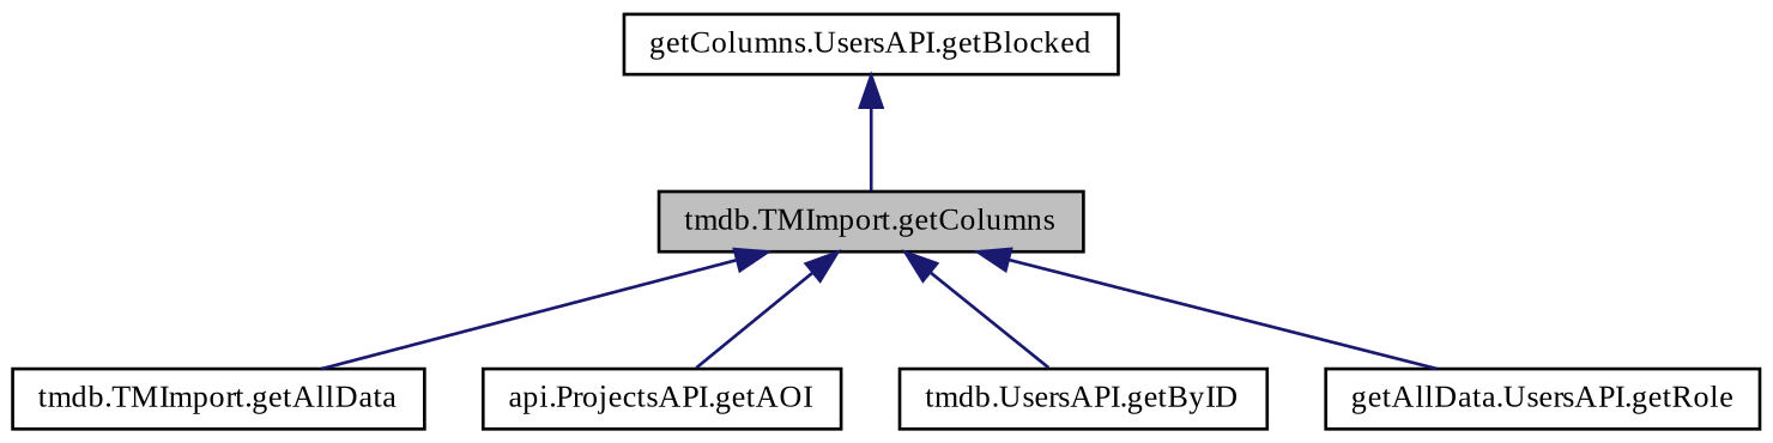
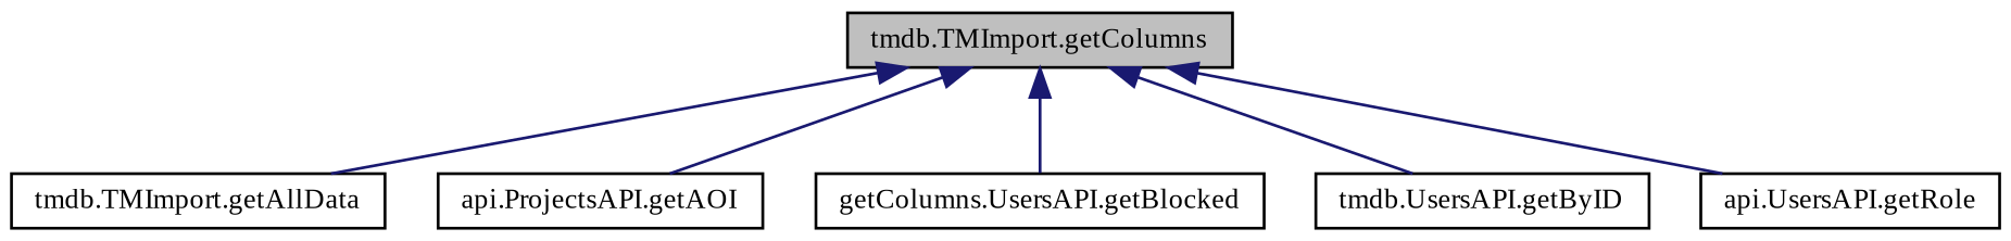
  digraph {
    fontname="Liberation Serif"
    rankdir=TB
    node [color=black fillcolor=white fontname="Liberation Serif" fontsize=10 shape=record style=filled]
    edge [color=midnightblue dir=back fontname="Liberation Serif" fontsize=10 labelfontname=Helvetica labelfontsize=10 style=solid]
    n1 [fillcolor=grey75 fontcolor=black height=0.2 label="tmdb.TMImport.getColumns" width=0.4]
    n2 [height=0.2 label="tmdb.TMImport.getAllData" width=0.4]
    n3 [height=0.2 label="api.ProjectsAPI.getAOI" width=0.4]
    n4 [height=0.2 label="getColumns.UsersAPI.getBlocked" width=0.4]
    n5 [height=0.2 label="tmdb.UsersAPI.getByID" width=0.4]
-   n6 [height=0.2 label="getAllData.UsersAPI.getRole" width=0.4]
+   n6 [height=0.2 label="api.UsersAPI.getRole" width=0.4]
    n1 -> n2
    n1 -> n3
-   n4 -> n1
+   n1 -> n4
    n1 -> n5
    n1 -> n6
  }
